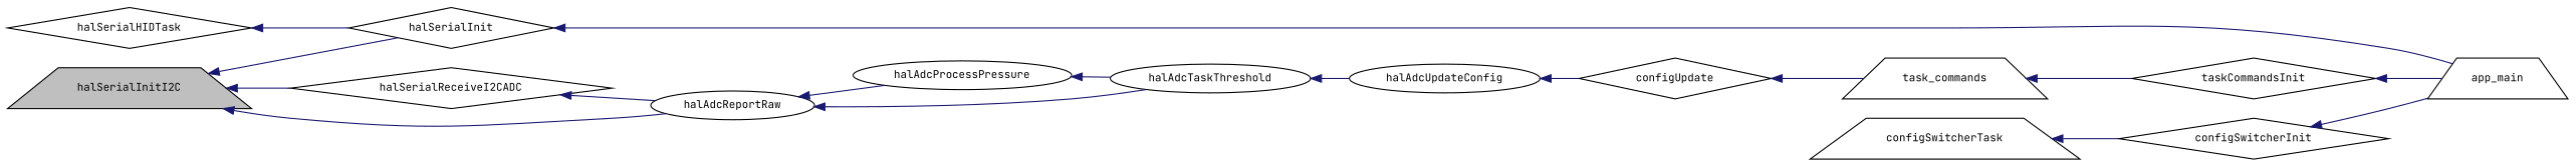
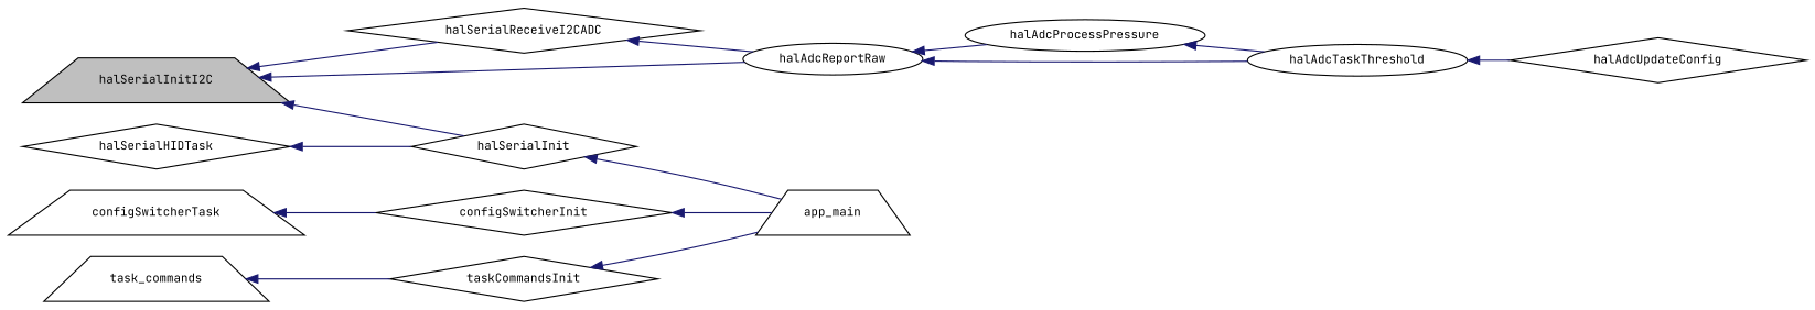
  digraph {
    fontname="JetBrains Mono"
    rankdir=LR
    node [color=black fillcolor=white fontname="JetBrains Mono" fontsize=10 shape=diamond style=filled]
    edge [color=midnightblue dir=back fontname="JetBrains Mono" fontsize=10 labelfontname=Helvetica labelfontsize=10 style=solid]
    n1 [fillcolor=grey75 fontcolor=black height=0.2 label=halSerialInitI2C shape=trapezium width=0.4]
    n2 [height=0.2 label=halSerialInit width=0.4]
    n3 [height=0.2 label=halSerialReceiveI2CADC width=0.4]
    n4 [height=0.2 label=halAdcReportRaw shape=ellipse width=0.4]
    n5 [height=0.2 label=halSerialHIDTask width=0.4]
    n6 [height=0.2 label=app_main shape=trapezium width=0.4]
    n7 [height=0.2 label=halAdcProcessPressure shape=ellipse width=0.4]
    n8 [height=0.2 label=halAdcTaskThreshold shape=ellipse width=0.4]
-   n9 [height=0.2 label=halAdcUpdateConfig shape=ellipse width=0.4]
-   n10 [height=0.2 label=configUpdate width=0.4]
+   n9 [height=0.2 label=halAdcUpdateConfig width=0.4]
    n11 [height=0.2 label=task_commands shape=trapezium width=0.4]
    n12 [height=0.2 label=configSwitcherTask shape=trapezium width=0.4]
    n13 [height=0.2 label=configSwitcherInit width=0.4]
    n14 [height=0.2 label=taskCommandsInit width=0.4]
    n1 -> n2
    n1 -> n3
    n1 -> n4
    n2 -> n6
    n3 -> n4
    n4 -> n7
    n4 -> n8
    n5 -> n2
    n7 -> n8
    n8 -> n9
-   n9 -> n10
-   n10 -> n11
    n11 -> n14
    n12 -> n13
    n13 -> n6
    n14 -> n6
  }
